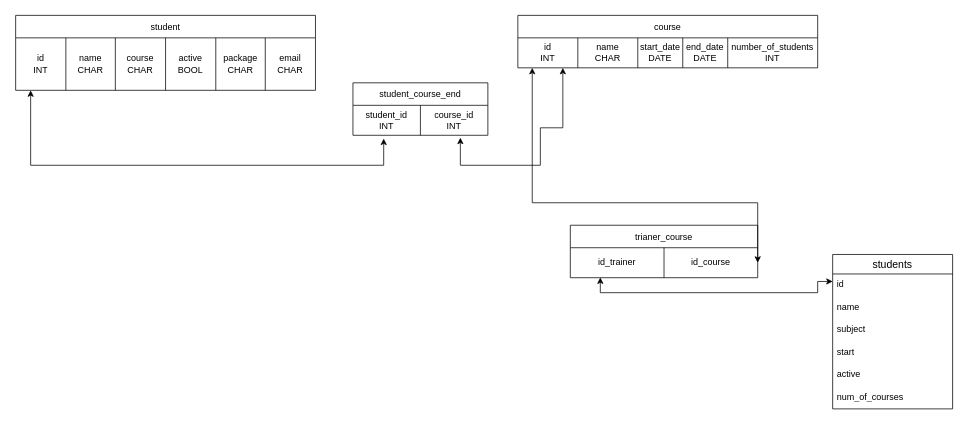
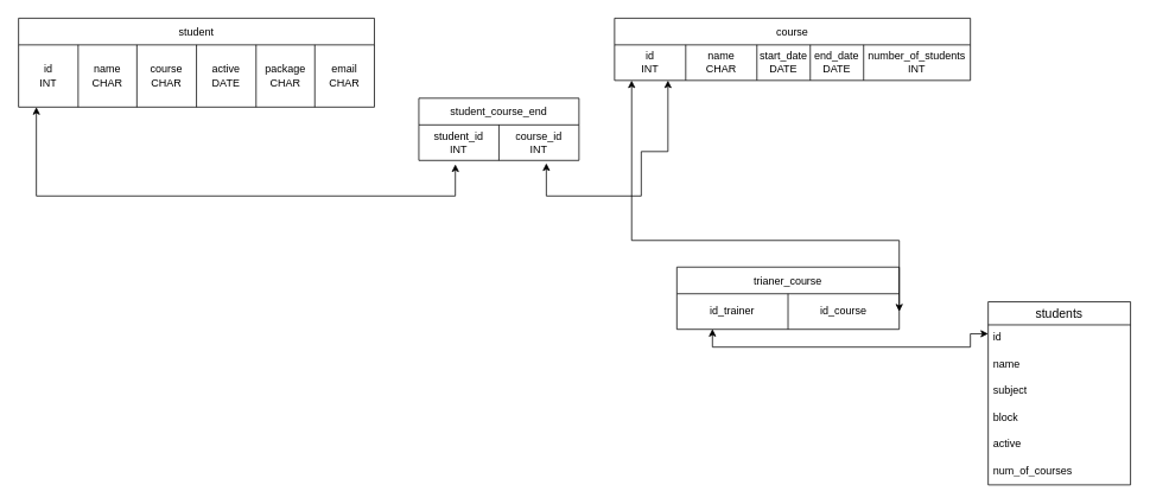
  <mxCell id="0" />
  <mxCell id="1" parent="0" />
  <mxCell id="2" value="students" style="swimlane;fontStyle=0;childLayout=stackLayout;horizontal=1;startSize=26;horizontalStack=0;resizeParent=1;resizeParentMax=0;resizeLast=0;collapsible=1;marginBottom=0;align=center;fontSize=14;" vertex="1" parent="1"><mxGeometry x="1110" y="339" width="160" height="206" as="geometry" /></mxCell>
  <mxCell id="3" value="id" style="text;strokeColor=none;fillColor=none;spacingLeft=4;spacingRight=4;overflow=hidden;rotatable=0;points=[[0,0.5],[1,0.5]];portConstraint=eastwest;fontSize=12;whiteSpace=wrap;html=1;" vertex="1" parent="2"><mxGeometry y="26" width="160" height="30" as="geometry" /></mxCell>
  <mxCell id="4" value="name" style="text;strokeColor=none;fillColor=none;spacingLeft=4;spacingRight=4;overflow=hidden;rotatable=0;points=[[0,0.5],[1,0.5]];portConstraint=eastwest;fontSize=12;whiteSpace=wrap;html=1;" vertex="1" parent="2"><mxGeometry y="56" width="160" height="30" as="geometry" /></mxCell>
  <mxCell id="5" value="subject" style="text;strokeColor=none;fillColor=none;spacingLeft=4;spacingRight=4;overflow=hidden;rotatable=0;points=[[0,0.5],[1,0.5]];portConstraint=eastwest;fontSize=12;whiteSpace=wrap;html=1;" vertex="1" parent="2"><mxGeometry y="86" width="160" height="30" as="geometry" /></mxCell>
- <mxCell id="6" value="start" style="text;strokeColor=none;fillColor=none;spacingLeft=4;spacingRight=4;overflow=hidden;rotatable=0;points=[[0,0.5],[1,0.5]];portConstraint=eastwest;fontSize=12;whiteSpace=wrap;html=1;" vertex="1" parent="2"><mxGeometry y="116" width="160" height="30" as="geometry" /></mxCell>
+ <mxCell id="6" value="block" style="text;strokeColor=none;fillColor=none;spacingLeft=4;spacingRight=4;overflow=hidden;rotatable=0;points=[[0,0.5],[1,0.5]];portConstraint=eastwest;fontSize=12;whiteSpace=wrap;html=1;" vertex="1" parent="2"><mxGeometry y="116" width="160" height="30" as="geometry" /></mxCell>
  <mxCell id="7" value="active" style="text;strokeColor=none;fillColor=none;spacingLeft=4;spacingRight=4;overflow=hidden;rotatable=0;points=[[0,0.5],[1,0.5]];portConstraint=eastwest;fontSize=12;whiteSpace=wrap;html=1;" vertex="1" parent="2"><mxGeometry y="146" width="160" height="30" as="geometry" /></mxCell>
  <mxCell id="8" value="num_of_courses" style="text;strokeColor=none;fillColor=none;spacingLeft=4;spacingRight=4;overflow=hidden;rotatable=0;points=[[0,0.5],[1,0.5]];portConstraint=eastwest;fontSize=12;whiteSpace=wrap;html=1;" vertex="1" parent="2"><mxGeometry y="176" width="160" height="30" as="geometry" /></mxCell>
  <mxCell id="9" value="student" style="shape=table;startSize=30;container=1;collapsible=0;childLayout=tableLayout;" vertex="1" parent="1"><mxGeometry x="20" y="20" width="400" height="100" as="geometry" /></mxCell>
  <mxCell id="10" value="" style="shape=tableRow;horizontal=0;startSize=0;swimlaneHead=0;swimlaneBody=0;strokeColor=inherit;top=0;left=0;bottom=0;right=0;collapsible=0;dropTarget=0;fillColor=none;points=[[0,0.5],[1,0.5]];portConstraint=eastwest;" vertex="1" parent="9"><mxGeometry y="30" width="400" height="70" as="geometry" /></mxCell>
  <mxCell id="11" value="id&lt;div&gt;INT&lt;/div&gt;" style="shape=partialRectangle;html=1;whiteSpace=wrap;connectable=0;strokeColor=inherit;overflow=hidden;fillColor=none;top=0;left=0;bottom=0;right=0;pointerEvents=1;" vertex="1" parent="10"><mxGeometry width="67" height="70" as="geometry"><mxRectangle width="67" height="70" as="alternateBounds" /></mxGeometry></mxCell>
  <mxCell id="12" value="name&lt;div&gt;CHAR&lt;/div&gt;" style="shape=partialRectangle;html=1;whiteSpace=wrap;connectable=0;strokeColor=inherit;overflow=hidden;fillColor=none;top=0;left=0;bottom=0;right=0;pointerEvents=1;" vertex="1" parent="10"><mxGeometry x="67" width="66" height="70" as="geometry"><mxRectangle width="66" height="70" as="alternateBounds" /></mxGeometry></mxCell>
  <mxCell id="13" value="course&lt;div&gt;CHAR&lt;/div&gt;" style="shape=partialRectangle;html=1;whiteSpace=wrap;connectable=0;strokeColor=inherit;overflow=hidden;fillColor=none;top=0;left=0;bottom=0;right=0;pointerEvents=1;" vertex="1" parent="10"><mxGeometry x="133" width="67" height="70" as="geometry"><mxRectangle width="67" height="70" as="alternateBounds" /></mxGeometry></mxCell>
- <mxCell id="14" value="active&lt;div&gt;BOOL&lt;/div&gt;" style="shape=partialRectangle;html=1;whiteSpace=wrap;connectable=0;strokeColor=inherit;overflow=hidden;fillColor=none;top=0;left=0;bottom=0;right=0;pointerEvents=1;" vertex="1" parent="10"><mxGeometry x="200" width="67" height="70" as="geometry"><mxRectangle width="67" height="70" as="alternateBounds" /></mxGeometry></mxCell>
+ <mxCell id="14" value="active&lt;div&gt;DATE&lt;/div&gt;" style="shape=partialRectangle;html=1;whiteSpace=wrap;connectable=0;strokeColor=inherit;overflow=hidden;fillColor=none;top=0;left=0;bottom=0;right=0;pointerEvents=1;" vertex="1" parent="10"><mxGeometry x="200" width="67" height="70" as="geometry"><mxRectangle width="67" height="70" as="alternateBounds" /></mxGeometry></mxCell>
  <mxCell id="15" value="package&lt;div&gt;CHAR&lt;/div&gt;" style="shape=partialRectangle;html=1;whiteSpace=wrap;connectable=0;strokeColor=inherit;overflow=hidden;fillColor=none;top=0;left=0;bottom=0;right=0;pointerEvents=1;" vertex="1" parent="10"><mxGeometry x="267" width="66" height="70" as="geometry"><mxRectangle width="66" height="70" as="alternateBounds" /></mxGeometry></mxCell>
  <mxCell id="16" value="email&lt;div&gt;CHAR&lt;/div&gt;" style="shape=partialRectangle;html=1;whiteSpace=wrap;connectable=0;strokeColor=inherit;overflow=hidden;fillColor=none;top=0;left=0;bottom=0;right=0;pointerEvents=1;" vertex="1" parent="10"><mxGeometry x="333" width="67" height="70" as="geometry"><mxRectangle width="67" height="70" as="alternateBounds" /></mxGeometry></mxCell>
  <mxCell id="17" value="course" style="shape=table;startSize=30;container=1;collapsible=0;childLayout=tableLayout;" vertex="1" parent="1"><mxGeometry x="690" y="20" width="400" height="70" as="geometry" /></mxCell>
  <mxCell id="18" value="" style="shape=tableRow;horizontal=0;startSize=0;swimlaneHead=0;swimlaneBody=0;strokeColor=inherit;top=0;left=0;bottom=0;right=0;collapsible=0;dropTarget=0;fillColor=none;points=[[0,0.5],[1,0.5]];portConstraint=eastwest;" vertex="1" parent="17"><mxGeometry y="30" width="400" height="40" as="geometry" /></mxCell>
  <mxCell id="19" value="id&lt;div&gt;INT&lt;/div&gt;" style="shape=partialRectangle;html=1;whiteSpace=wrap;connectable=0;strokeColor=inherit;overflow=hidden;fillColor=none;top=0;left=0;bottom=0;right=0;pointerEvents=1;" vertex="1" parent="18"><mxGeometry width="80" height="40" as="geometry"><mxRectangle width="80" height="40" as="alternateBounds" /></mxGeometry></mxCell>
  <mxCell id="20" value="name&lt;div&gt;CHAR&lt;/div&gt;" style="shape=partialRectangle;html=1;whiteSpace=wrap;connectable=0;strokeColor=inherit;overflow=hidden;fillColor=none;top=0;left=0;bottom=0;right=0;pointerEvents=1;" vertex="1" parent="18"><mxGeometry x="80" width="80" height="40" as="geometry"><mxRectangle width="80" height="40" as="alternateBounds" /></mxGeometry></mxCell>
  <mxCell id="21" value="start_date&lt;div&gt;DATE&lt;/div&gt;" style="shape=partialRectangle;html=1;whiteSpace=wrap;connectable=0;strokeColor=inherit;overflow=hidden;fillColor=none;top=0;left=0;bottom=0;right=0;pointerEvents=1;" vertex="1" parent="18"><mxGeometry x="160" width="60" height="40" as="geometry"><mxRectangle width="60" height="40" as="alternateBounds" /></mxGeometry></mxCell>
  <mxCell id="22" value="end_date&lt;div&gt;DATE&lt;/div&gt;" style="shape=partialRectangle;html=1;whiteSpace=wrap;connectable=0;strokeColor=inherit;overflow=hidden;fillColor=none;top=0;left=0;bottom=0;right=0;pointerEvents=1;" vertex="1" parent="18"><mxGeometry x="220" width="60" height="40" as="geometry"><mxRectangle width="60" height="40" as="alternateBounds" /></mxGeometry></mxCell>
  <mxCell id="23" value="number_of_students&lt;div&gt;INT&lt;/div&gt;" style="shape=partialRectangle;html=1;whiteSpace=wrap;connectable=0;strokeColor=inherit;overflow=hidden;fillColor=none;top=0;left=0;bottom=0;right=0;pointerEvents=1;" vertex="1" parent="18"><mxGeometry x="280" width="120" height="40" as="geometry"><mxRectangle width="120" height="40" as="alternateBounds" /></mxGeometry></mxCell>
  <mxCell id="24" value="student_course_end" style="shape=table;startSize=30;container=1;collapsible=0;childLayout=tableLayout;" vertex="1" parent="1"><mxGeometry x="470" y="110" width="180" height="70" as="geometry" /></mxCell>
  <mxCell id="25" value="" style="shape=tableRow;horizontal=0;startSize=0;swimlaneHead=0;swimlaneBody=0;strokeColor=inherit;top=0;left=0;bottom=0;right=0;collapsible=0;dropTarget=0;fillColor=none;points=[[0,0.5],[1,0.5]];portConstraint=eastwest;" vertex="1" parent="24"><mxGeometry y="30" width="180" height="40" as="geometry" /></mxCell>
  <mxCell id="26" value="student_id&lt;div&gt;INT&lt;/div&gt;" style="shape=partialRectangle;html=1;whiteSpace=wrap;connectable=0;strokeColor=inherit;overflow=hidden;fillColor=none;top=0;left=0;bottom=0;right=0;pointerEvents=1;" vertex="1" parent="25"><mxGeometry width="90" height="40" as="geometry"><mxRectangle width="90" height="40" as="alternateBounds" /></mxGeometry></mxCell>
  <mxCell id="27" value="course_id&lt;div&gt;INT&lt;/div&gt;" style="shape=partialRectangle;html=1;whiteSpace=wrap;connectable=0;strokeColor=inherit;overflow=hidden;fillColor=none;top=0;left=0;bottom=0;right=0;pointerEvents=1;" vertex="1" parent="25"><mxGeometry x="90" width="90" height="40" as="geometry"><mxRectangle width="90" height="40" as="alternateBounds" /></mxGeometry></mxCell>
  <mxCell id="28" value="" style="endArrow=classic;startArrow=classic;html=1;rounded=0;edgeStyle=orthogonalEdgeStyle;exitX=0.796;exitY=1.079;exitDx=0;exitDy=0;exitPerimeter=0;" edge="1" parent="1" source="25" target="18"><mxGeometry width="50" height="50" relative="1" as="geometry"><mxPoint x="700" y="220" as="sourcePoint" /><mxPoint x="720" y="120" as="targetPoint" /><Array as="points"><mxPoint x="613" y="220" /><mxPoint x="720" y="220" /><mxPoint x="720" y="170" /><mxPoint x="750" y="170" /></Array></mxGeometry></mxCell>
  <mxCell id="29" value="" style="endArrow=classic;startArrow=classic;html=1;rounded=0;edgeStyle=orthogonalEdgeStyle;entryX=0.228;entryY=1.109;entryDx=0;entryDy=0;entryPerimeter=0;" edge="1" parent="1" source="10" target="25"><mxGeometry width="50" height="50" relative="1" as="geometry"><mxPoint x="40" y="231" as="sourcePoint" /><mxPoint x="510" y="220" as="targetPoint" /><Array as="points"><mxPoint x="40" y="220" /><mxPoint x="511" y="220" /></Array></mxGeometry></mxCell>
  <mxCell id="30" value="trianer_course" style="shape=table;startSize=30;container=1;collapsible=0;childLayout=tableLayout;" vertex="1" parent="1"><mxGeometry x="760" y="300" width="250" height="70" as="geometry" /></mxCell>
  <mxCell id="31" value="" style="shape=tableRow;horizontal=0;startSize=0;swimlaneHead=0;swimlaneBody=0;strokeColor=inherit;top=0;left=0;bottom=0;right=0;collapsible=0;dropTarget=0;fillColor=none;points=[[0,0.5],[1,0.5]];portConstraint=eastwest;" vertex="1" parent="30"><mxGeometry y="30" width="250" height="40" as="geometry" /></mxCell>
  <mxCell id="32" value="id_trainer" style="shape=partialRectangle;html=1;whiteSpace=wrap;connectable=0;strokeColor=inherit;overflow=hidden;fillColor=none;top=0;left=0;bottom=0;right=0;pointerEvents=1;" vertex="1" parent="31"><mxGeometry width="125" height="40" as="geometry"><mxRectangle width="125" height="40" as="alternateBounds" /></mxGeometry></mxCell>
  <mxCell id="33" value="id_course" style="shape=partialRectangle;html=1;whiteSpace=wrap;connectable=0;strokeColor=inherit;overflow=hidden;fillColor=none;top=0;left=0;bottom=0;right=0;pointerEvents=1;" vertex="1" parent="31"><mxGeometry x="125" width="125" height="40" as="geometry"><mxRectangle width="125" height="40" as="alternateBounds" /></mxGeometry></mxCell>
  <mxCell id="34" value="" style="endArrow=classic;startArrow=classic;html=1;rounded=0;edgeStyle=orthogonalEdgeStyle;entryX=0.16;entryY=0.992;entryDx=0;entryDy=0;entryPerimeter=0;" edge="1" parent="1" target="31"><mxGeometry width="50" height="50" relative="1" as="geometry"><mxPoint x="1110" y="375" as="sourcePoint" /><mxPoint x="800" y="410" as="targetPoint" /><Array as="points"><mxPoint x="1090" y="375" /><mxPoint x="1090" y="390" /><mxPoint x="800" y="390" /></Array></mxGeometry></mxCell>
  <mxCell id="35" value="" style="endArrow=classic;startArrow=classic;html=1;rounded=0;edgeStyle=orthogonalEdgeStyle;exitX=1;exitY=0.5;exitDx=0;exitDy=0;entryX=0.048;entryY=1;entryDx=0;entryDy=0;entryPerimeter=0;" edge="1" parent="1" source="31" target="18"><mxGeometry width="50" height="50" relative="1" as="geometry"><mxPoint x="1020" y="350" as="sourcePoint" /><mxPoint x="710" y="100" as="targetPoint" /><Array as="points"><mxPoint x="1010" y="270" /><mxPoint x="709" y="270" /></Array></mxGeometry></mxCell>
